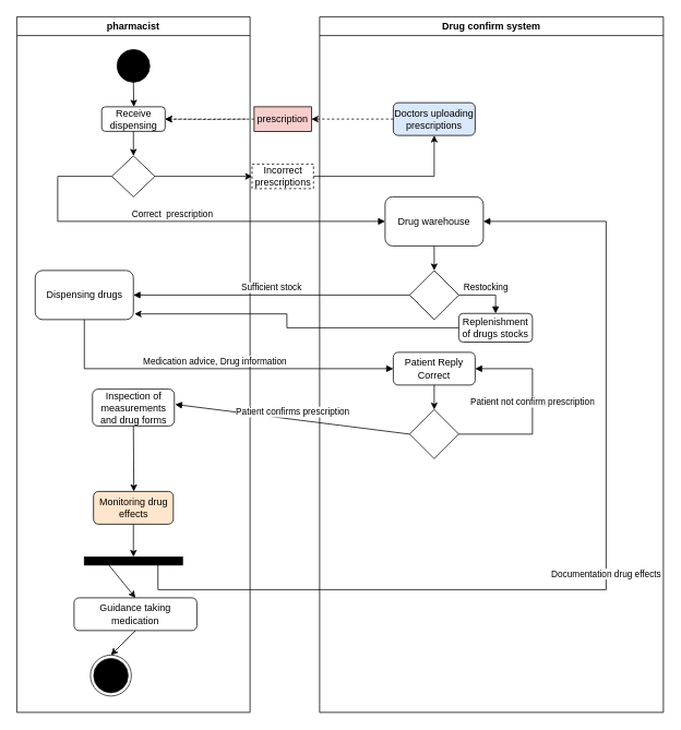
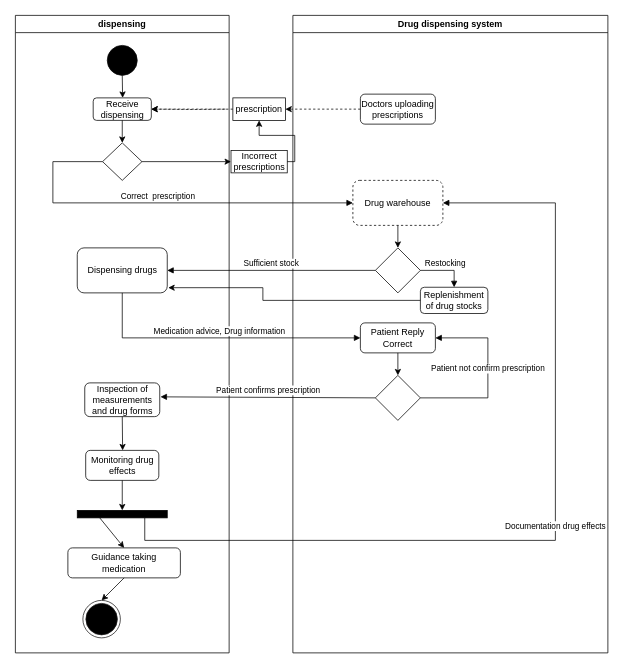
  <mxCell id="0" />
  <mxCell id="1" parent="0" />
- <mxCell id="2" value="pharmacist" style="swimlane;whiteSpace=wrap;html=1;" parent="1" vertex="1"><mxGeometry x="20" y="20" width="285" height="850" as="geometry"><mxRectangle x="100" y="120" width="140" height="30" as="alternateBounds" /></mxGeometry></mxCell>
+ <mxCell id="2" value="dispensing" style="swimlane;whiteSpace=wrap;html=1;" parent="1" vertex="1"><mxGeometry x="20" y="20" width="285" height="850" as="geometry"><mxRectangle x="100" y="120" width="140" height="30" as="alternateBounds" /></mxGeometry></mxCell>
  <mxCell id="3" value="" style="ellipse;whiteSpace=wrap;html=1;fillColor=#000000;strokeColor=#0a0a0a;" parent="2" vertex="1"><mxGeometry x="122.5" y="40" width="40" height="40" as="geometry" /></mxCell>
  <mxCell id="4" value="Receive dispensing" style="rounded=1;whiteSpace=wrap;html=1;" parent="2" vertex="1"><mxGeometry x="103.75" y="110" width="77.5" height="30" as="geometry" /></mxCell>
  <mxCell id="5" value="" style="rhombus;whiteSpace=wrap;html=1;" parent="2" vertex="1"><mxGeometry x="116.25" y="170" width="52.5" height="50" as="geometry" /></mxCell>
  <mxCell id="6" value="" style="endArrow=classic;html=1;rounded=0;exitX=0.5;exitY=1;exitDx=0;exitDy=0;entryX=0.5;entryY=0;entryDx=0;entryDy=0;" parent="2" source="4" target="5" edge="1"><mxGeometry width="50" height="50" relative="1" as="geometry"><mxPoint x="310" y="310" as="sourcePoint" /><mxPoint x="360" y="260" as="targetPoint" /></mxGeometry></mxCell>
- <mxCell id="7" value="Dispensing drugs" style="rounded=1;whiteSpace=wrap;html=1;" parent="2" vertex="1"><mxGeometry x="22.5" y="310" width="120" height="60" as="geometry" /></mxCell>
- <mxCell id="8" value="Monitoring drug effects" style="rounded=1;whiteSpace=wrap;html=1;fillColor=#ffe6cc;" parent="2" vertex="1"><mxGeometry x="93.75" y="580" width="97.5" height="40" as="geometry" /></mxCell>
+ <mxCell id="7" value="Dispensing drugs" style="rounded=1;whiteSpace=wrap;html=1;" parent="2" vertex="1"><mxGeometry x="82.5" y="310" width="120" height="60" as="geometry" /></mxCell>
+ <mxCell id="8" value="Monitoring drug effects" style="rounded=1;whiteSpace=wrap;html=1;" parent="2" vertex="1"><mxGeometry x="93.75" y="580" width="97.5" height="40" as="geometry" /></mxCell>
  <mxCell id="9" value="" style="rounded=0;whiteSpace=wrap;html=1;fillColor=#000000;" parent="2" vertex="1"><mxGeometry x="82.5" y="660" width="120" height="10" as="geometry" /></mxCell>
  <mxCell id="10" value="Guidance taking medication" style="rounded=1;whiteSpace=wrap;html=1;" parent="2" vertex="1"><mxGeometry x="70" y="710" width="150" height="40" as="geometry" /></mxCell>
  <mxCell id="11" value="" style="ellipse;html=1;shape=endState;fillColor=#000000;strokeColor=#1d1b1b;" parent="2" vertex="1"><mxGeometry x="90" y="780" width="50" height="50" as="geometry" /></mxCell>
  <mxCell id="12" value="" style="endArrow=classic;html=1;rounded=0;elbow=vertical;exitX=0.5;exitY=1;exitDx=0;exitDy=0;entryX=0.5;entryY=0;entryDx=0;entryDy=0;" parent="2" source="10" target="11" edge="1"><mxGeometry width="50" height="50" relative="1" as="geometry"><mxPoint x="320" y="590" as="sourcePoint" /><mxPoint x="115" y="710" as="targetPoint" /></mxGeometry></mxCell>
  <mxCell id="13" value="" style="endArrow=classic;html=1;rounded=0;elbow=vertical;entryX=0.5;entryY=0;entryDx=0;entryDy=0;exitX=0.25;exitY=1;exitDx=0;exitDy=0;" parent="2" source="9" target="10" edge="1"><mxGeometry width="50" height="50" relative="1" as="geometry"><mxPoint x="120" y="690" as="sourcePoint" /><mxPoint x="230" y="670" as="targetPoint" /></mxGeometry></mxCell>
- <mxCell id="14" value="Inspection of measurements and drug forms" style="rounded=1;whiteSpace=wrap;html=1;" parent="2" vertex="1"><mxGeometry x="92.5" y="455" width="100" height="45" as="geometry" /></mxCell>
+ <mxCell id="14" value="Inspection of measurements and drug forms" style="rounded=1;whiteSpace=wrap;html=1;" parent="2" vertex="1"><mxGeometry x="92.5" y="490" width="100" height="45" as="geometry" /></mxCell>
  <mxCell id="15" value="" style="endArrow=classic;html=1;rounded=0;elbow=vertical;exitX=0.5;exitY=1;exitDx=0;exitDy=0;entryX=0.5;entryY=0;entryDx=0;entryDy=0;" parent="2" source="8" target="9" edge="1"><mxGeometry width="50" height="50" relative="1" as="geometry"><mxPoint x="70" y="680" as="sourcePoint" /><mxPoint x="50" y="720" as="targetPoint" /></mxGeometry></mxCell>
- <mxCell id="16" value="Drug confirm system" style="swimlane;whiteSpace=wrap;html=1;" parent="1" vertex="1"><mxGeometry x="390" y="20" width="420" height="850" as="geometry" /></mxCell>
- <mxCell id="17" value="Doctors uploading prescriptions" style="rounded=1;whiteSpace=wrap;html=1;fillColor=#dae8fc;" parent="16" vertex="1"><mxGeometry x="90" y="105" width="100" height="40" as="geometry" /></mxCell>
- <mxCell id="18" value="Drug warehouse" style="rounded=1;whiteSpace=wrap;html=1;" parent="16" vertex="1"><mxGeometry x="80" y="220" width="120" height="60" as="geometry" /></mxCell>
+ <mxCell id="16" value="Drug dispensing system" style="swimlane;whiteSpace=wrap;html=1;" parent="1" vertex="1"><mxGeometry x="390" y="20" width="420" height="850" as="geometry" /></mxCell>
+ <mxCell id="17" value="Doctors uploading prescriptions" style="rounded=1;whiteSpace=wrap;html=1;" parent="16" vertex="1"><mxGeometry x="90" y="105" width="100" height="40" as="geometry" /></mxCell>
+ <mxCell id="18" value="Drug warehouse" style="rounded=1;whiteSpace=wrap;html=1;dashed=1;" parent="16" vertex="1"><mxGeometry x="80" y="220" width="120" height="60" as="geometry" /></mxCell>
  <mxCell id="19" value="" style="rhombus;whiteSpace=wrap;html=1;" parent="16" vertex="1"><mxGeometry x="110" y="310" width="60" height="60" as="geometry" /></mxCell>
- <mxCell id="20" value="Replenishment of drugs stocks" style="rounded=1;whiteSpace=wrap;html=1;" parent="16" vertex="1"><mxGeometry x="170" y="362.5" width="90" height="35" as="geometry" /></mxCell>
+ <mxCell id="20" value="Replenishment of drug stocks" style="rounded=1;whiteSpace=wrap;html=1;" parent="16" vertex="1"><mxGeometry x="170" y="362.5" width="90" height="35" as="geometry" /></mxCell>
  <mxCell id="21" value="Restocking" style="html=1;verticalAlign=bottom;endArrow=block;rounded=0;elbow=vertical;exitX=1;exitY=0.5;exitDx=0;exitDy=0;entryX=0.5;entryY=0;entryDx=0;entryDy=0;edgeStyle=orthogonalEdgeStyle;" parent="16" source="19" target="20" edge="1"><mxGeometry x="-0.02" width="80" relative="1" as="geometry"><mxPoint x="90" y="400" as="sourcePoint" /><mxPoint x="250" y="340" as="targetPoint" /><mxPoint as="offset" /></mxGeometry></mxCell>
  <mxCell id="22" value="Patient Reply Correct" style="rounded=1;whiteSpace=wrap;html=1;" parent="16" vertex="1"><mxGeometry x="90" y="410" width="100" height="40" as="geometry" /></mxCell>
  <mxCell id="23" value="" style="rhombus;whiteSpace=wrap;html=1;" parent="16" vertex="1"><mxGeometry x="110" y="480" width="60" height="60" as="geometry" /></mxCell>
  <mxCell id="24" value="Patient not confirm prescription" style="html=1;verticalAlign=bottom;endArrow=block;rounded=0;elbow=vertical;exitX=1;exitY=0.5;exitDx=0;exitDy=0;entryX=1;entryY=0.5;entryDx=0;entryDy=0;edgeStyle=orthogonalEdgeStyle;" parent="16" source="23" target="22" edge="1"><mxGeometry width="80" relative="1" as="geometry"><mxPoint x="-70" y="400" as="sourcePoint" /><mxPoint x="10" y="400" as="targetPoint" /><Array as="points"><mxPoint x="260" y="510" /><mxPoint x="260" y="430" /></Array><mxPoint as="offset" /></mxGeometry></mxCell>
  <mxCell id="25" value="" style="endArrow=classic;html=1;rounded=0;exitX=0.5;exitY=1;exitDx=0;exitDy=0;" parent="1" source="3" edge="1"><mxGeometry width="50" height="50" relative="1" as="geometry"><mxPoint x="163" y="150" as="sourcePoint" /><mxPoint x="163" y="130" as="targetPoint" /></mxGeometry></mxCell>
  <mxCell id="26" value="" style="endArrow=classic;html=1;rounded=0;entryX=1;entryY=0.5;entryDx=0;entryDy=0;dashed=1;" parent="1" target="4" edge="1"><mxGeometry width="50" height="50" relative="1" as="geometry"><mxPoint x="300" y="145" as="sourcePoint" /><mxPoint x="380" y="0" as="targetPoint" /></mxGeometry></mxCell>
  <mxCell id="27" value="" style="edgeStyle=orthogonalEdgeStyle;rounded=0;orthogonalLoop=1;jettySize=auto;html=1;dashed=1;" parent="1" target="4" edge="1"><mxGeometry relative="1" as="geometry"><mxPoint x="310" y="145" as="sourcePoint" /></mxGeometry></mxCell>
  <mxCell id="28" value="" style="endArrow=classic;html=1;rounded=0;exitX=0;exitY=0.5;exitDx=0;exitDy=0;entryX=1;entryY=0.5;entryDx=0;entryDy=0;dashed=1;" parent="1" source="17" edge="1"><mxGeometry width="50" height="50" relative="1" as="geometry"><mxPoint x="330" y="330" as="sourcePoint" /><mxPoint x="380" y="145" as="targetPoint" /></mxGeometry></mxCell>
  <mxCell id="29" value="Correct&amp;nbsp;&amp;nbsp;prescription" style="html=1;verticalAlign=bottom;endArrow=block;rounded=0;elbow=vertical;exitX=0;exitY=0.5;exitDx=0;exitDy=0;edgeStyle=orthogonalEdgeStyle;entryX=0;entryY=0.5;entryDx=0;entryDy=0;" parent="1" source="5" target="18" edge="1"><mxGeometry width="80" relative="1" as="geometry"><mxPoint x="170" y="420" as="sourcePoint" /><mxPoint x="490" y="370" as="targetPoint" /><Array as="points"><mxPoint x="70" y="215" /><mxPoint x="70" y="270" /></Array></mxGeometry></mxCell>
- <mxCell id="30" value="prescription" style="rounded=0;whiteSpace=wrap;html=1;fillColor=#f8cecc;" parent="1" vertex="1"><mxGeometry x="310" y="130" width="70" height="30" as="geometry" /></mxCell>
+ <mxCell id="30" value="prescription" style="rounded=0;whiteSpace=wrap;html=1;" parent="1" vertex="1"><mxGeometry x="310" y="130" width="70" height="30" as="geometry" /></mxCell>
  <mxCell id="31" value="" style="endArrow=classic;html=1;rounded=0;elbow=vertical;exitX=0.5;exitY=1;exitDx=0;exitDy=0;" parent="1" source="18" edge="1"><mxGeometry width="50" height="50" relative="1" as="geometry"><mxPoint x="400" y="300" as="sourcePoint" /><mxPoint x="530" y="330" as="targetPoint" /></mxGeometry></mxCell>
  <mxCell id="32" value="Sufficient stock" style="html=1;verticalAlign=bottom;endArrow=block;curved=0;rounded=0;elbow=vertical;exitX=0;exitY=0.5;exitDx=0;exitDy=0;entryX=1;entryY=0.5;entryDx=0;entryDy=0;" parent="1" source="19" target="7" edge="1"><mxGeometry x="0.004" width="80" relative="1" as="geometry"><mxPoint x="280" y="280" as="sourcePoint" /><mxPoint x="240" y="360" as="targetPoint" /><mxPoint as="offset" /></mxGeometry></mxCell>
  <mxCell id="33" value="Medication advice, Drug information" style="html=1;verticalAlign=bottom;endArrow=block;rounded=0;elbow=vertical;exitX=0.5;exitY=1;exitDx=0;exitDy=0;edgeStyle=orthogonalEdgeStyle;entryX=0;entryY=0.5;entryDx=0;entryDy=0;" parent="1" source="7" target="22" edge="1"><mxGeometry width="80" relative="1" as="geometry"><mxPoint x="290" y="420" as="sourcePoint" /><mxPoint x="360" y="490" as="targetPoint" /></mxGeometry></mxCell>
  <mxCell id="34" value="" style="endArrow=classic;html=1;rounded=0;elbow=vertical;exitX=0.5;exitY=1;exitDx=0;exitDy=0;" parent="1" source="22" edge="1"><mxGeometry width="50" height="50" relative="1" as="geometry"><mxPoint x="340" y="440" as="sourcePoint" /><mxPoint x="530" y="500" as="targetPoint" /></mxGeometry></mxCell>
  <mxCell id="35" value="Patient confirms prescription" style="html=1;verticalAlign=bottom;endArrow=block;curved=0;rounded=0;elbow=vertical;exitX=0;exitY=0.5;exitDx=0;exitDy=0;entryX=1.01;entryY=0.414;entryDx=0;entryDy=0;entryPerimeter=0;" parent="1" source="23" target="14" edge="1"><mxGeometry x="-0.004" width="80" relative="1" as="geometry"><mxPoint x="320" y="420" as="sourcePoint" /><mxPoint x="250" y="530" as="targetPoint" /><mxPoint as="offset" /></mxGeometry></mxCell>
  <mxCell id="36" value="" style="endArrow=classic;html=1;rounded=0;elbow=vertical;exitX=0.5;exitY=1;exitDx=0;exitDy=0;" parent="1" source="14" edge="1"><mxGeometry width="50" height="50" relative="1" as="geometry"><mxPoint x="170" y="570" as="sourcePoint" /><mxPoint x="163" y="600" as="targetPoint" /></mxGeometry></mxCell>
  <mxCell id="37" value="Documentation drug effects" style="html=1;verticalAlign=bottom;endArrow=block;rounded=0;elbow=vertical;entryX=1;entryY=0.5;entryDx=0;entryDy=0;edgeStyle=orthogonalEdgeStyle;exitX=0.75;exitY=1;exitDx=0;exitDy=0;" parent="1" source="9" target="18" edge="1"><mxGeometry x="-0.001" width="80" relative="1" as="geometry"><mxPoint x="230" y="740" as="sourcePoint" /><mxPoint x="480" y="420" as="targetPoint" /><Array as="points"><mxPoint x="192" y="720" /><mxPoint x="740" y="720" /><mxPoint x="740" y="270" /></Array><mxPoint as="offset" /></mxGeometry></mxCell>
- <mxCell id="38" value="Incorrect prescriptions" style="rounded=0;whiteSpace=wrap;html=1;dashed=1;" parent="1" vertex="1"><mxGeometry x="307.5" y="200" width="75" height="30" as="geometry" /></mxCell>
+ <mxCell id="38" value="Incorrect prescriptions" style="rounded=0;whiteSpace=wrap;html=1;" parent="1" vertex="1"><mxGeometry x="307.5" y="200" width="75" height="30" as="geometry" /></mxCell>
  <mxCell id="39" value="" style="endArrow=classic;html=1;rounded=0;elbow=vertical;exitX=1;exitY=0.5;exitDx=0;exitDy=0;entryX=0;entryY=0.5;entryDx=0;entryDy=0;" parent="1" source="5" target="38" edge="1"><mxGeometry width="50" height="50" relative="1" as="geometry"><mxPoint x="360" y="450" as="sourcePoint" /><mxPoint x="410" y="400" as="targetPoint" /></mxGeometry></mxCell>
- <mxCell id="40" value="" style="endArrow=classic;html=1;rounded=0;elbow=vertical;exitX=1;exitY=0.5;exitDx=0;exitDy=0;entryX=0.5;entryY=1;entryDx=0;entryDy=0;edgeStyle=orthogonalEdgeStyle;" parent="1" source="38" target="17" edge="1"><mxGeometry width="50" height="50" relative="1" as="geometry"><mxPoint x="360" y="450" as="sourcePoint" /><mxPoint x="410" y="400" as="targetPoint" /></mxGeometry></mxCell>
+ <mxCell id="40" value="" style="endArrow=classic;html=1;rounded=0;elbow=vertical;exitX=1;exitY=0.5;exitDx=0;exitDy=0;edgeStyle=orthogonalEdgeStyle;" parent="1" source="38" target="30" edge="1"><mxGeometry width="50" height="50" relative="1" as="geometry"><mxPoint x="360" y="450" as="sourcePoint" /><mxPoint x="410" y="400" as="targetPoint" /></mxGeometry></mxCell>
  <mxCell id="41" value="" style="endArrow=classic;html=1;rounded=0;exitX=0;exitY=0.5;exitDx=0;exitDy=0;entryX=1.011;entryY=0.885;entryDx=0;entryDy=0;entryPerimeter=0;edgeStyle=orthogonalEdgeStyle;" edge="1" parent="1" source="20" target="7"><mxGeometry width="50" height="50" relative="1" as="geometry"><mxPoint x="390" y="570" as="sourcePoint" /><mxPoint x="440" y="520" as="targetPoint" /><Array as="points"><mxPoint x="350" y="400" /><mxPoint x="350" y="383" /></Array></mxGeometry></mxCell>
